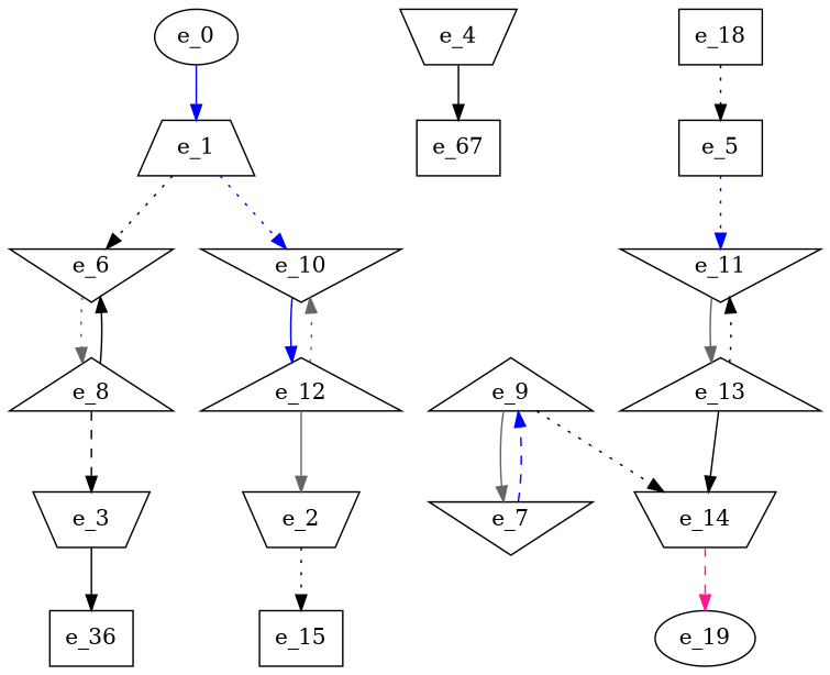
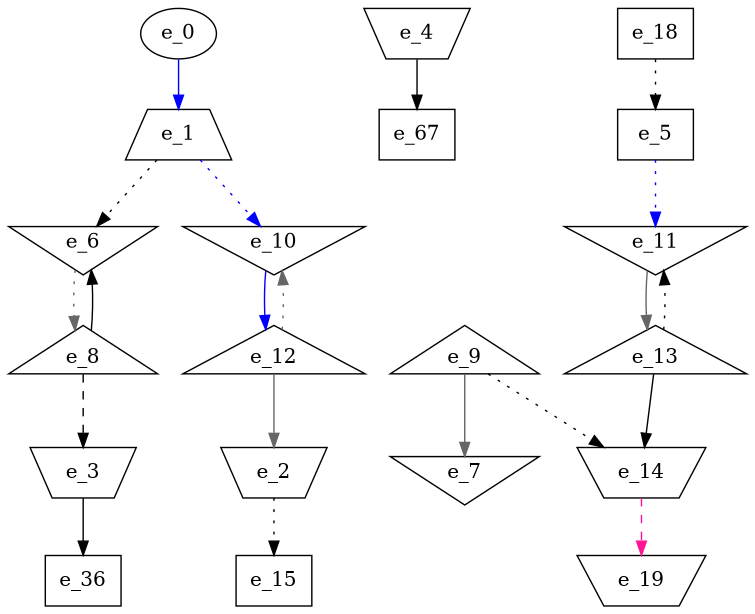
  digraph {
    node [shape=dot]
    edge [color=black style=dotted]
    e_1 [shape=trapezium]
    e_6 [shape=invtriangle]
    e_10 [shape=invtriangle]
    e_0 [shape=""]
    e_8 [shape=triangle]
    e_12 [shape=triangle]
    e_2 [shape=invtrapezium]
    e_15
    e_3 [shape=invtrapezium]
    n10 [label=e_36]
    e_4 [shape=invtrapezium]
    n12 [label=e_67]
    e_11 [shape=invtriangle]
    e_5
    e_13 [shape=triangle]
    e_7 [shape=invtriangle]
    e_9 [shape=triangle]
    e_14 [shape=invtrapezium]
-   e_19 [shape=""]
+   e_19 [shape=invtrapezium]
    e_18
    e_1 -> e_6
    e_1 -> e_10 [color=blue]
    e_6 -> e_8 [color=gray40]
    e_10 -> e_12 [color=blue style=solid]
    e_0 -> e_1 [color=blue style=solid]
    e_8 -> e_6 [style=solid]
    e_8 -> e_3 [style=dashed]
    e_12 -> e_10 [color=gray40]
    e_12 -> e_2 [color=gray40 style=solid]
    e_2 -> e_15
    e_3 -> n10 [style=solid]
    e_4 -> n12 [style=solid]
    e_11 -> e_13 [color=gray40 style=solid]
    e_5 -> e_11 [color=blue]
    e_13 -> e_11
    e_13 -> e_14 [style=solid]
-   e_7 -> e_9 [color=blue style=dashed]
    e_9 -> e_7 [color=gray40 style=solid]
    e_9 -> e_14
    e_14 -> e_19 [color=deeppink style=dashed]
    e_18 -> e_5
  }
